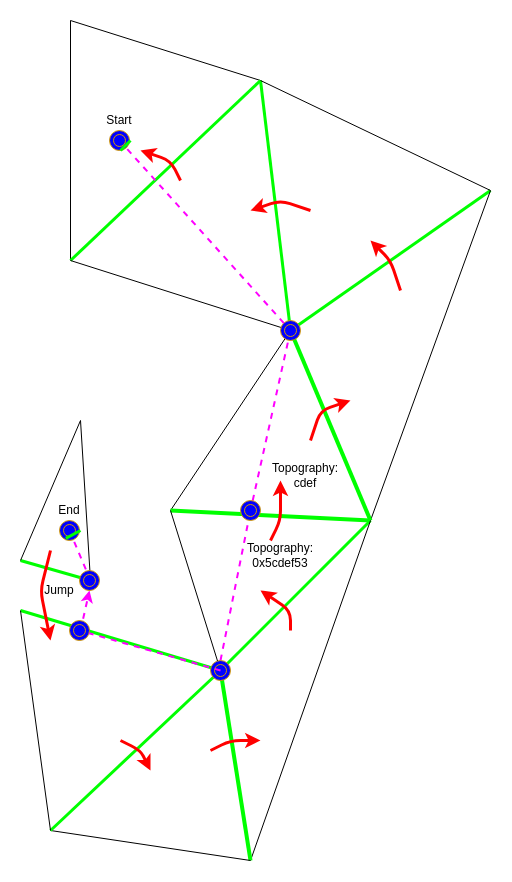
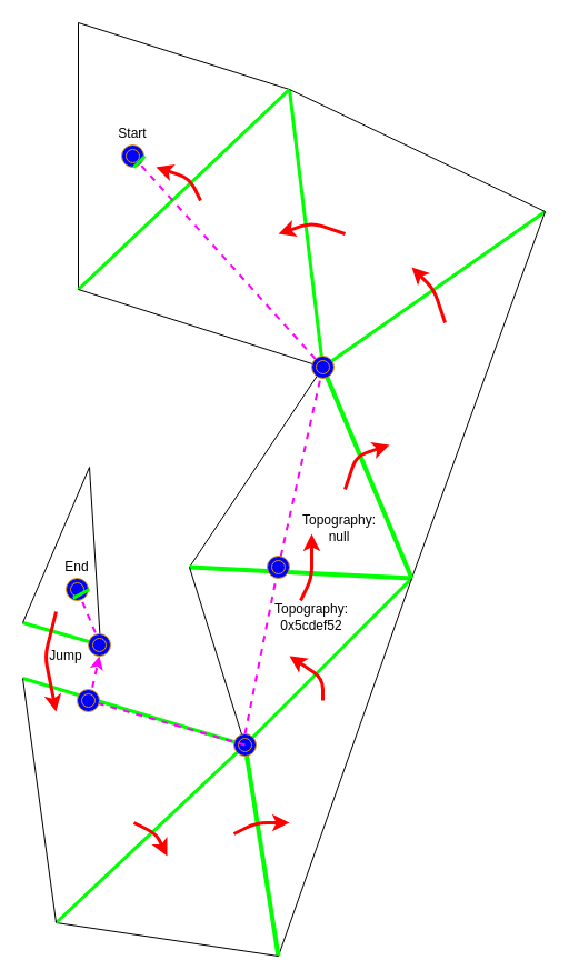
  <mxCell id="0" />
  <mxCell id="1" parent="0" />
  <mxCell id="2" value="" style="endArrow=none;html=1;" parent="1" edge="1"><mxGeometry width="50" height="50" relative="1" as="geometry"><mxPoint x="70" y="20" as="sourcePoint" /><mxPoint x="260" y="80" as="targetPoint" /></mxGeometry></mxCell>
  <mxCell id="3" value="" style="endArrow=none;html=1;" parent="1" edge="1"><mxGeometry width="50" height="50" relative="1" as="geometry"><mxPoint x="70" y="260" as="sourcePoint" /><mxPoint x="70" y="20" as="targetPoint" /></mxGeometry></mxCell>
  <mxCell id="4" value="" style="endArrow=none;html=1;fillColor=#d5e8d4;strokeColor=#00FF00;strokeWidth=3;" parent="1" edge="1"><mxGeometry width="50" height="50" relative="1" as="geometry"><mxPoint x="260" y="80" as="sourcePoint" /><mxPoint x="70" y="260" as="targetPoint" /></mxGeometry></mxCell>
  <mxCell id="5" value="" style="endArrow=none;html=1;" parent="1" edge="1"><mxGeometry width="50" height="50" relative="1" as="geometry"><mxPoint x="290" y="330" as="sourcePoint" /><mxPoint x="70" y="260" as="targetPoint" /></mxGeometry></mxCell>
  <mxCell id="6" value="" style="endArrow=none;html=1;strokeWidth=3;fillColor=#d5e8d4;strokeColor=#00FF00;" parent="1" edge="1"><mxGeometry width="50" height="50" relative="1" as="geometry"><mxPoint x="260" y="80" as="sourcePoint" /><mxPoint x="290" y="330" as="targetPoint" /></mxGeometry></mxCell>
  <mxCell id="7" value="" style="endArrow=none;html=1;strokeWidth=3;fillColor=#d5e8d4;strokeColor=#00FF00;" parent="1" edge="1"><mxGeometry width="50" height="50" relative="1" as="geometry"><mxPoint x="490" y="190" as="sourcePoint" /><mxPoint x="290" y="330" as="targetPoint" /></mxGeometry></mxCell>
  <mxCell id="8" value="" style="endArrow=none;html=1;" parent="1" edge="1"><mxGeometry width="50" height="50" relative="1" as="geometry"><mxPoint x="260" y="80" as="sourcePoint" /><mxPoint x="490" y="190" as="targetPoint" /></mxGeometry></mxCell>
  <mxCell id="9" value="" style="endArrow=none;html=1;" parent="1" edge="1"><mxGeometry width="50" height="50" relative="1" as="geometry"><mxPoint x="370" y="520" as="sourcePoint" /><mxPoint x="490" y="190" as="targetPoint" /></mxGeometry></mxCell>
  <mxCell id="10" value="" style="endArrow=none;html=1;strokeWidth=4;fillColor=#d5e8d4;strokeColor=#00FF00;" parent="1" edge="1"><mxGeometry width="50" height="50" relative="1" as="geometry"><mxPoint x="290" y="330" as="sourcePoint" /><mxPoint x="370" y="520" as="targetPoint" /></mxGeometry></mxCell>
  <mxCell id="11" value="" style="endArrow=none;html=1;" parent="1" edge="1"><mxGeometry width="50" height="50" relative="1" as="geometry"><mxPoint x="170" y="510" as="sourcePoint" /><mxPoint x="290" y="330" as="targetPoint" /></mxGeometry></mxCell>
  <mxCell id="12" value="" style="endArrow=none;html=1;fillColor=#d5e8d4;strokeColor=#00FF00;strokeWidth=4;" parent="1" edge="1"><mxGeometry width="50" height="50" relative="1" as="geometry"><mxPoint x="370" y="520" as="sourcePoint" /><mxPoint x="170" y="510" as="targetPoint" /></mxGeometry></mxCell>
  <mxCell id="13" value="" style="endArrow=none;html=1;strokeWidth=3;fillColor=#d5e8d4;strokeColor=#00FF00;" parent="1" edge="1"><mxGeometry width="50" height="50" relative="1" as="geometry"><mxPoint x="220" y="670" as="sourcePoint" /><mxPoint x="370" y="520" as="targetPoint" /></mxGeometry></mxCell>
  <mxCell id="14" value="" style="endArrow=none;html=1;" parent="1" source="38" edge="1"><mxGeometry width="50" height="50" relative="1" as="geometry"><mxPoint x="170" y="510" as="sourcePoint" /><mxPoint x="220" y="670" as="targetPoint" /></mxGeometry></mxCell>
  <mxCell id="15" value="" style="endArrow=none;html=1;" parent="1" edge="1"><mxGeometry width="50" height="50" relative="1" as="geometry"><mxPoint x="250" y="860" as="sourcePoint" /><mxPoint x="370" y="520" as="targetPoint" /></mxGeometry></mxCell>
  <mxCell id="16" value="" style="endArrow=none;html=1;strokeWidth=4;fillColor=#d5e8d4;strokeColor=#00FF00;" parent="1" edge="1"><mxGeometry width="50" height="50" relative="1" as="geometry"><mxPoint x="220" y="670" as="sourcePoint" /><mxPoint x="250" y="860" as="targetPoint" /></mxGeometry></mxCell>
  <mxCell id="17" value="" style="endArrow=none;html=1;" parent="1" edge="1"><mxGeometry width="50" height="50" relative="1" as="geometry"><mxPoint x="50" y="830" as="sourcePoint" /><mxPoint x="250" y="860" as="targetPoint" /></mxGeometry></mxCell>
  <mxCell id="18" value="" style="endArrow=none;html=1;strokeWidth=3;fillColor=#008a00;strokeColor=#00FF00;" parent="1" edge="1"><mxGeometry width="50" height="50" relative="1" as="geometry"><mxPoint x="220" y="670" as="sourcePoint" /><mxPoint x="50" y="830" as="targetPoint" /></mxGeometry></mxCell>
  <mxCell id="19" value="" style="endArrow=none;html=1;fillColor=#008a00;strokeColor=#00FF00;strokeWidth=3;" parent="1" edge="1"><mxGeometry width="50" height="50" relative="1" as="geometry"><mxPoint x="20" y="610" as="sourcePoint" /><mxPoint x="220" y="670" as="targetPoint" /></mxGeometry></mxCell>
  <mxCell id="20" value="" style="endArrow=none;html=1;" parent="1" edge="1"><mxGeometry width="50" height="50" relative="1" as="geometry"><mxPoint x="20" y="610" as="sourcePoint" /><mxPoint x="50" y="830" as="targetPoint" /></mxGeometry></mxCell>
  <mxCell id="21" value="" style="endArrow=classic;html=1;fillColor=#f8cecc;strokeColor=#FF0000;strokeWidth=3;" parent="1" edge="1"><mxGeometry width="50" height="50" relative="1" as="geometry"><mxPoint x="120" y="740" as="sourcePoint" /><mxPoint x="150" y="770" as="targetPoint" /><Array as="points"><mxPoint x="140" y="750" /></Array></mxGeometry></mxCell>
  <mxCell id="22" value="" style="endArrow=classic;html=1;fillColor=#f8cecc;strokeColor=#FF0000;strokeWidth=3;" parent="1" edge="1"><mxGeometry width="50" height="50" relative="1" as="geometry"><mxPoint x="210" y="750" as="sourcePoint" /><mxPoint x="260" y="740" as="targetPoint" /><Array as="points"><mxPoint x="230" y="740" /></Array></mxGeometry></mxCell>
  <mxCell id="23" value="" style="endArrow=classic;html=1;fillColor=#f8cecc;strokeColor=#FF0000;strokeWidth=3;" parent="1" edge="1"><mxGeometry width="50" height="50" relative="1" as="geometry"><mxPoint x="290" y="630" as="sourcePoint" /><mxPoint x="260" y="590" as="targetPoint" /><Array as="points"><mxPoint x="290" y="610" /></Array></mxGeometry></mxCell>
  <mxCell id="24" value="" style="endArrow=classic;html=1;fillColor=#f8cecc;strokeColor=#FF0000;strokeWidth=3;" parent="1" edge="1"><mxGeometry width="50" height="50" relative="1" as="geometry"><mxPoint x="270" y="540" as="sourcePoint" /><mxPoint x="280" y="480" as="targetPoint" /><Array as="points"><mxPoint x="280" y="520" /></Array></mxGeometry></mxCell>
  <mxCell id="25" value="" style="endArrow=classic;html=1;fillColor=#f8cecc;strokeColor=#FF0000;strokeWidth=3;" parent="1" edge="1"><mxGeometry width="50" height="50" relative="1" as="geometry"><mxPoint x="310" y="440" as="sourcePoint" /><mxPoint x="350" y="400" as="targetPoint" /><Array as="points"><mxPoint x="320" y="410" /></Array></mxGeometry></mxCell>
  <mxCell id="26" value="" style="endArrow=classic;html=1;fillColor=#f8cecc;strokeColor=#FF0000;strokeWidth=3;" parent="1" edge="1"><mxGeometry width="50" height="50" relative="1" as="geometry"><mxPoint x="400" y="290" as="sourcePoint" /><mxPoint x="370" y="240" as="targetPoint" /><Array as="points"><mxPoint x="390" y="260" /></Array></mxGeometry></mxCell>
  <mxCell id="27" value="" style="endArrow=classic;html=1;fillColor=#f8cecc;strokeColor=#FF0000;strokeWidth=3;" parent="1" edge="1"><mxGeometry width="50" height="50" relative="1" as="geometry"><mxPoint x="310" y="210" as="sourcePoint" /><mxPoint x="250" y="210" as="targetPoint" /><Array as="points"><mxPoint x="280" y="200" /></Array></mxGeometry></mxCell>
  <mxCell id="28" value="" style="endArrow=classic;html=1;fillColor=#f8cecc;strokeColor=#FF0000;strokeWidth=3;" parent="1" edge="1"><mxGeometry width="50" height="50" relative="1" as="geometry"><mxPoint x="180" y="180" as="sourcePoint" /><mxPoint x="140" y="150" as="targetPoint" /><Array as="points"><mxPoint x="170" y="160" /></Array></mxGeometry></mxCell>
  <mxCell id="29" value="" style="endArrow=none;dashed=1;html=1;strokeWidth=2;fillColor=#1ba1e2;strokeColor=#006EAF;" parent="1" source="52" edge="1"><mxGeometry width="50" height="50" relative="1" as="geometry"><mxPoint x="290" y="330" as="sourcePoint" /><mxPoint x="120" y="140" as="targetPoint" /></mxGeometry></mxCell>
  <mxCell id="30" value="" style="endArrow=none;dashed=1;html=1;strokeWidth=2;fillColor=#1ba1e2;strokeColor=#FF00FF;" parent="1" source="36" edge="1"><mxGeometry width="50" height="50" relative="1" as="geometry"><mxPoint x="220" y="660" as="sourcePoint" /><mxPoint x="290" y="330" as="targetPoint" /></mxGeometry></mxCell>
  <mxCell id="31" value="" style="endArrow=none;dashed=1;html=1;strokeWidth=2;fillColor=#1ba1e2;strokeColor=#006EAF;" parent="1" source="47" edge="1"><mxGeometry width="50" height="50" relative="1" as="geometry"><mxPoint x="220" y="670" as="sourcePoint" /><mxPoint x="80" y="630" as="targetPoint" /></mxGeometry></mxCell>
- <mxCell id="32" value="Topography: 0x5cdef53" style="text;html=1;strokeColor=none;fillColor=none;align=center;verticalAlign=middle;whiteSpace=wrap;rounded=0;" parent="1" vertex="1"><mxGeometry x="220" y="540" width="120" height="30" as="geometry" /></mxCell>
- <mxCell id="33" value="Topography: cdef" style="text;html=1;strokeColor=none;fillColor=none;align=center;verticalAlign=middle;whiteSpace=wrap;rounded=0;" parent="1" vertex="1"><mxGeometry x="260" y="460" width="90" height="30" as="geometry" /></mxCell>
+ <mxCell id="32" value="Topography: 0x5cdef52" style="text;html=1;strokeColor=none;fillColor=none;align=center;verticalAlign=middle;whiteSpace=wrap;rounded=0;" parent="1" vertex="1"><mxGeometry x="220" y="540" width="120" height="30" as="geometry" /></mxCell>
+ <mxCell id="33" value="Topography: null" style="text;html=1;strokeColor=none;fillColor=none;align=center;verticalAlign=middle;whiteSpace=wrap;rounded=0;" parent="1" vertex="1"><mxGeometry x="260" y="460" width="90" height="30" as="geometry" /></mxCell>
  <mxCell id="34" value="" style="ellipse;shape=doubleEllipse;whiteSpace=wrap;html=1;fillColor=#0000FF;strokeColor=#d79b00;" parent="1" vertex="1"><mxGeometry x="280" y="320" width="20" height="20" as="geometry" /></mxCell>
  <mxCell id="35" value="" style="endArrow=none;dashed=1;html=1;strokeWidth=2;fillColor=#1ba1e2;strokeColor=#006EAF;" parent="1" target="34" edge="1"><mxGeometry width="50" height="50" relative="1" as="geometry"><mxPoint x="290" y="330" as="sourcePoint" /><mxPoint x="120" y="140" as="targetPoint" /></mxGeometry></mxCell>
  <mxCell id="36" value="" style="ellipse;shape=doubleEllipse;whiteSpace=wrap;html=1;fillColor=#0000FF;strokeColor=#d79b00;" parent="1" vertex="1"><mxGeometry x="240" y="500" width="20" height="20" as="geometry" /></mxCell>
  <mxCell id="37" value="" style="endArrow=none;dashed=1;html=1;strokeWidth=2;fillColor=#1ba1e2;strokeColor=#FF00FF;" parent="1" target="36" edge="1"><mxGeometry width="50" height="50" relative="1" as="geometry"><mxPoint x="220" y="660" as="sourcePoint" /><mxPoint x="290" y="330" as="targetPoint" /></mxGeometry></mxCell>
  <mxCell id="38" value="" style="ellipse;shape=doubleEllipse;whiteSpace=wrap;html=1;fillColor=#0000FF;strokeColor=#d79b00;" parent="1" vertex="1"><mxGeometry x="210" y="660" width="20" height="20" as="geometry" /></mxCell>
  <mxCell id="39" value="" style="endArrow=none;html=1;" parent="1" target="38" edge="1"><mxGeometry width="50" height="50" relative="1" as="geometry"><mxPoint x="170" y="510" as="sourcePoint" /><mxPoint x="220" y="670" as="targetPoint" /></mxGeometry></mxCell>
  <mxCell id="40" value="Start" style="text;html=1;strokeColor=none;fillColor=none;align=center;verticalAlign=middle;whiteSpace=wrap;rounded=0;" parent="1" vertex="1"><mxGeometry x="99" y="110" width="40" height="20" as="geometry" /></mxCell>
  <mxCell id="41" value="End" style="text;html=1;strokeColor=none;fillColor=none;align=center;verticalAlign=middle;whiteSpace=wrap;rounded=0;" parent="1" vertex="1"><mxGeometry x="49" y="500" width="40" height="20" as="geometry" /></mxCell>
  <mxCell id="42" value="" style="endArrow=none;html=1;fillColor=#008a00;strokeColor=#00FF00;strokeWidth=3;" parent="1" edge="1"><mxGeometry width="50" height="50" relative="1" as="geometry"><mxPoint x="20" y="560" as="sourcePoint" /><mxPoint x="90" y="580" as="targetPoint" /></mxGeometry></mxCell>
  <mxCell id="43" value="" style="endArrow=none;html=1;" parent="1" edge="1"><mxGeometry width="50" height="50" relative="1" as="geometry"><mxPoint x="80" y="420" as="sourcePoint" /><mxPoint x="90" y="580" as="targetPoint" /></mxGeometry></mxCell>
  <mxCell id="44" value="" style="endArrow=none;html=1;" parent="1" edge="1"><mxGeometry width="50" height="50" relative="1" as="geometry"><mxPoint x="80" y="420" as="sourcePoint" /><mxPoint x="20" y="560" as="targetPoint" /></mxGeometry></mxCell>
  <mxCell id="45" value="" style="endArrow=none;dashed=1;html=1;strokeWidth=2;fillColor=#1ba1e2;strokeColor=#FF00FF;" parent="1" target="54" edge="1"><mxGeometry width="50" height="50" relative="1" as="geometry"><mxPoint x="90" y="580" as="sourcePoint" /><mxPoint x="59" y="548" as="targetPoint" /></mxGeometry></mxCell>
  <mxCell id="46" value="" style="endArrow=classic;html=1;dashed=1;strokeWidth=2;fillColor=#1ba1e2;strokeColor=#FF00FF;entryX=0.5;entryY=1;entryDx=0;entryDy=0;" parent="1" target="49" edge="1"><mxGeometry width="50" height="50" relative="1" as="geometry"><mxPoint x="80" y="630" as="sourcePoint" /><mxPoint x="90" y="580" as="targetPoint" /></mxGeometry></mxCell>
  <mxCell id="47" value="" style="ellipse;shape=doubleEllipse;whiteSpace=wrap;html=1;fillColor=#0000FF;strokeColor=#d79b00;" parent="1" vertex="1"><mxGeometry x="69" y="620" width="20" height="20" as="geometry" /></mxCell>
  <mxCell id="48" value="" style="endArrow=none;dashed=1;html=1;strokeWidth=2;fillColor=#1ba1e2;strokeColor=#FF00FF;" parent="1" target="47" edge="1"><mxGeometry width="50" height="50" relative="1" as="geometry"><mxPoint x="220" y="670" as="sourcePoint" /><mxPoint x="80" y="630" as="targetPoint" /></mxGeometry></mxCell>
  <mxCell id="49" value="" style="ellipse;shape=doubleEllipse;whiteSpace=wrap;html=1;fillColor=#0000FF;strokeColor=#d79b00;" parent="1" vertex="1"><mxGeometry x="79" y="570" width="20" height="20" as="geometry" /></mxCell>
  <mxCell id="50" value="Jump" style="text;html=1;strokeColor=none;fillColor=none;align=center;verticalAlign=middle;whiteSpace=wrap;rounded=0;" parent="1" vertex="1"><mxGeometry x="39" y="580" width="40" height="20" as="geometry" /></mxCell>
  <mxCell id="51" value="" style="endArrow=classic;html=1;strokeWidth=3;fillColor=#f8cecc;strokeColor=#FF0000;" parent="1" edge="1"><mxGeometry width="50" height="50" relative="1" as="geometry"><mxPoint x="50" y="550" as="sourcePoint" /><mxPoint x="50" y="640" as="targetPoint" /><Array as="points"><mxPoint x="40" y="590" /></Array></mxGeometry></mxCell>
  <mxCell id="52" value="" style="ellipse;shape=doubleEllipse;whiteSpace=wrap;html=1;fillColor=#0000FF;strokeColor=#d79b00;" vertex="1" parent="1"><mxGeometry x="109" y="130" width="20" height="20" as="geometry" /></mxCell>
  <mxCell id="53" value="" style="endArrow=none;dashed=1;html=1;strokeWidth=2;fillColor=#1ba1e2;strokeColor=#FF00FF;" edge="1" parent="1" source="34" target="52"><mxGeometry width="50" height="50" relative="1" as="geometry"><mxPoint x="283.332" y="322.548" as="sourcePoint" /><mxPoint x="120" y="140" as="targetPoint" /></mxGeometry></mxCell>
  <mxCell id="54" value="" style="ellipse;shape=doubleEllipse;whiteSpace=wrap;html=1;fillColor=#0000FF;strokeColor=#d79b00;" vertex="1" parent="1"><mxGeometry x="59" y="520" width="20" height="20" as="geometry" /></mxCell>
  <mxCell id="55" value="" style="endArrow=none;html=1;fillColor=#d5e8d4;strokeColor=#00FF00;strokeWidth=3;" edge="1" parent="1"><mxGeometry width="50" height="50" relative="1" as="geometry"><mxPoint x="130" y="140" as="sourcePoint" /><mxPoint x="120" y="150" as="targetPoint" /></mxGeometry></mxCell>
  <mxCell id="56" value="" style="endArrow=none;html=1;fillColor=#d5e8d4;strokeColor=#00FF00;strokeWidth=3;entryX=0.316;entryY=0.894;entryDx=0;entryDy=0;entryPerimeter=0;" edge="1" parent="1" target="54"><mxGeometry width="50" height="50" relative="1" as="geometry"><mxPoint x="80" y="530" as="sourcePoint" /><mxPoint x="60" y="540" as="targetPoint" /></mxGeometry></mxCell>
